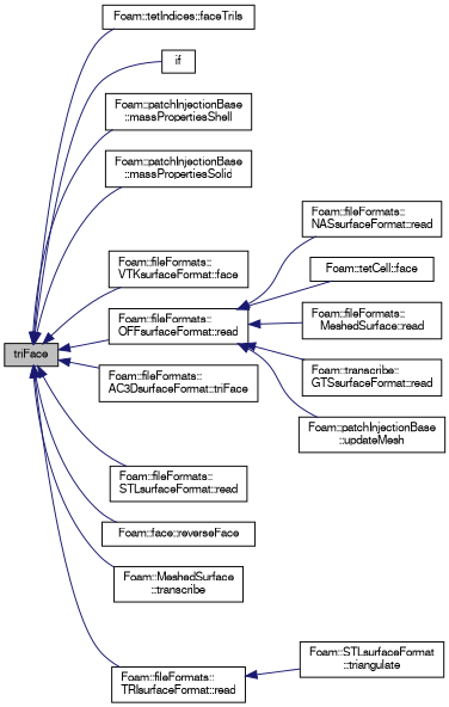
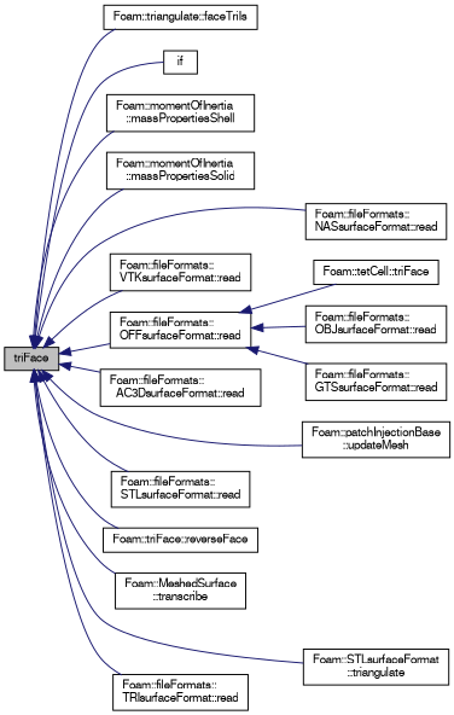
  digraph {
    rankdir=LR
    node [color=black fontname=FreeSans fontsize=10 shape=record]
    edge [color=midnightblue dir=back fontname=FreeSans fontsize=10 labelfontname=FreeSans labelfontsize=10 style=solid]
    n1 [fillcolor=grey75 fontcolor=black height=0.2 label=triFace style=filled width=0.4]
-   n2 [height=0.2 label="Foam::tetIndices::faceTriIs" width=0.4]
+   n2 [height=0.2 label="Foam::triangulate::faceTriIs" width=0.4]
    n3 [height=0.2 label=if width=0.4]
-   n4 [height=0.2 label="Foam::patchInjectionBase\l::massPropertiesShell" width=0.4]
-   n5 [height=0.2 label="Foam::patchInjectionBase\l::massPropertiesSolid" width=0.4]
+   n4 [height=0.2 label="Foam::momentOfInertia\l::massPropertiesShell" width=0.4]
+   n5 [height=0.2 label="Foam::momentOfInertia\l::massPropertiesSolid" width=0.4]
    n6 [height=0.2 label="Foam::fileFormats::\lNASsurfaceFormat::read" width=0.4]
-   n7 [height=0.2 label="Foam::fileFormats::\lVTKsurfaceFormat::face" width=0.4]
+   n7 [height=0.2 label="Foam::fileFormats::\lVTKsurfaceFormat::read" width=0.4]
    n8 [height=0.2 label="Foam::fileFormats::\lOFFsurfaceFormat::read" width=0.4]
-   n9 [height=0.2 label="Foam::fileFormats::\lAC3DsurfaceFormat::triFace" width=0.4]
+   n9 [height=0.2 label="Foam::fileFormats::\lAC3DsurfaceFormat::read" width=0.4]
    n10 [height=0.2 label="Foam::fileFormats::\lTRIsurfaceFormat::read" width=0.4]
    n11 [height=0.2 label="Foam::fileFormats::\lSTLsurfaceFormat::read" width=0.4]
-   n12 [height=0.2 label="Foam::face::reverseFace" width=0.4]
+   n12 [height=0.2 label="Foam::triFace::reverseFace" width=0.4]
    n13 [height=0.2 label="Foam::MeshedSurface\l::transcribe" width=0.4]
    n14 [height=0.2 label="Foam::STLsurfaceFormat\l::triangulate" width=0.4]
    n15 [height=0.2 label="Foam::patchInjectionBase\l::updateMesh" width=0.4]
-   n16 [height=0.2 label="Foam::tetCell::face" width=0.4]
-   n17 [height=0.2 label="Foam::fileFormats::\lMeshedSurface::read" width=0.4]
-   n18 [height=0.2 label="Foam::transcribe::\lGTSsurfaceFormat::read" width=0.4]
+   n16 [height=0.2 label="Foam::tetCell::triFace" width=0.4]
+   n17 [height=0.2 label="Foam::fileFormats::\lOBJsurfaceFormat::read" width=0.4]
+   n18 [height=0.2 label="Foam::fileFormats::\lGTSsurfaceFormat::read" width=0.4]
    n1 -> n2
    n1 -> n3
    n1 -> n4
    n1 -> n5
-   n8 -> n6
+   n1 -> n6
    n1 -> n7
    n1 -> n8
    n1 -> n9
    n1 -> n10
    n1 -> n11
    n1 -> n12
    n1 -> n13
-   n10 -> n14
-   n8 -> n15
+   n1 -> n14
+   n1 -> n15
    n8 -> n16
    n8 -> n17
    n8 -> n18
  }
